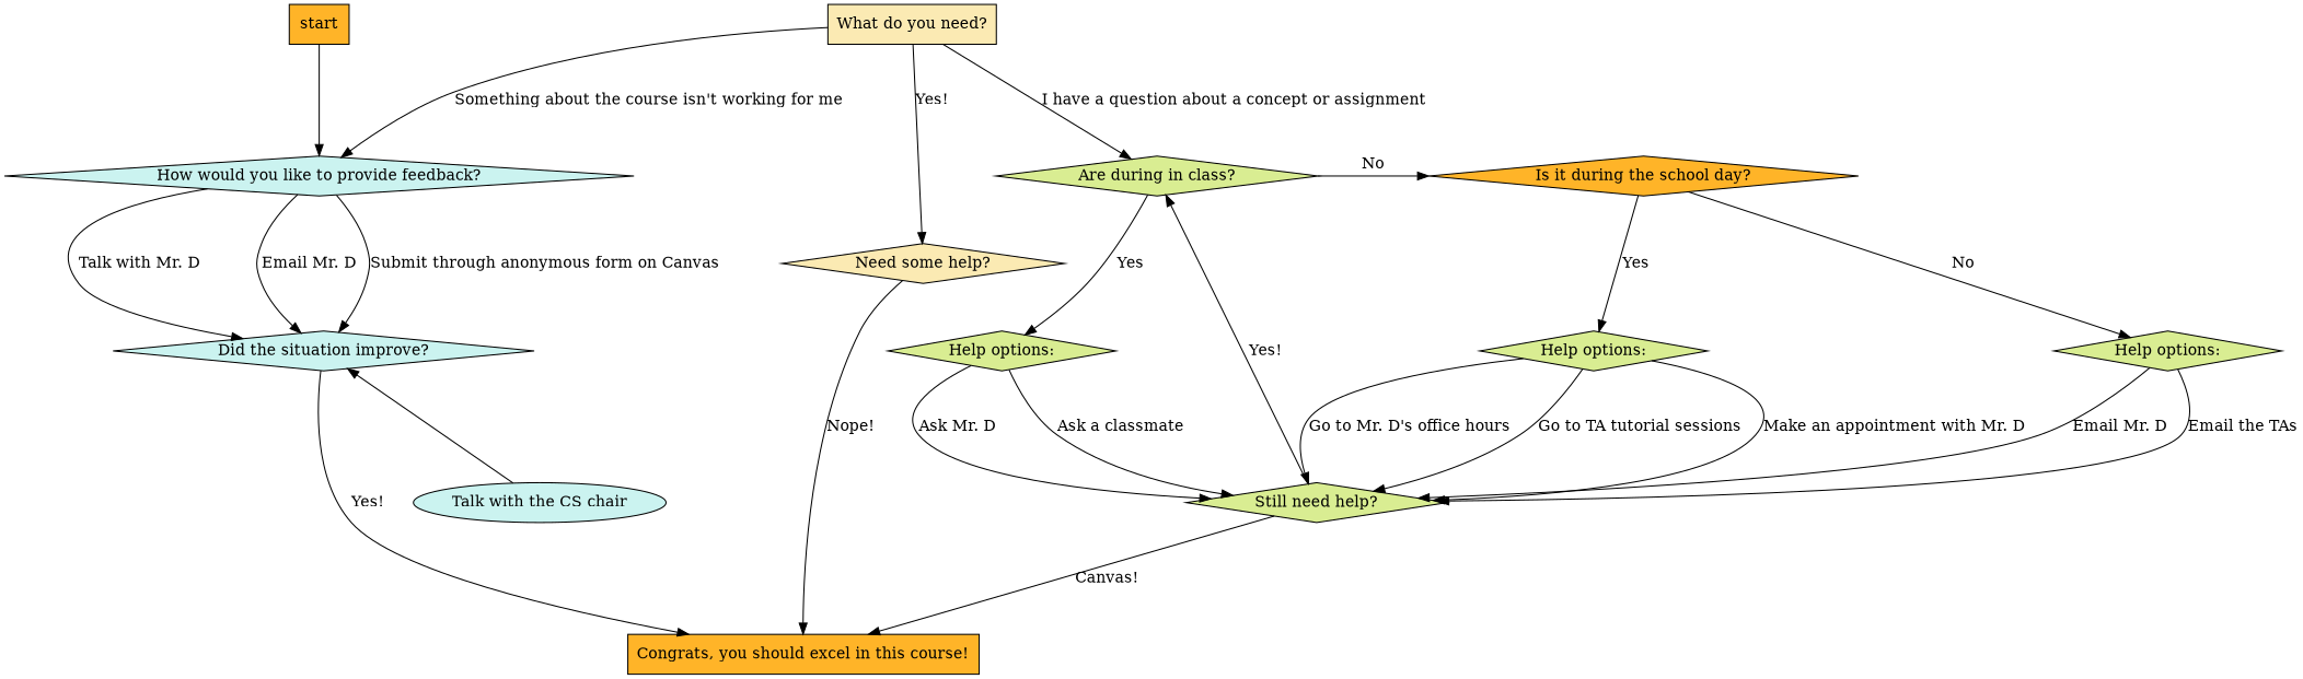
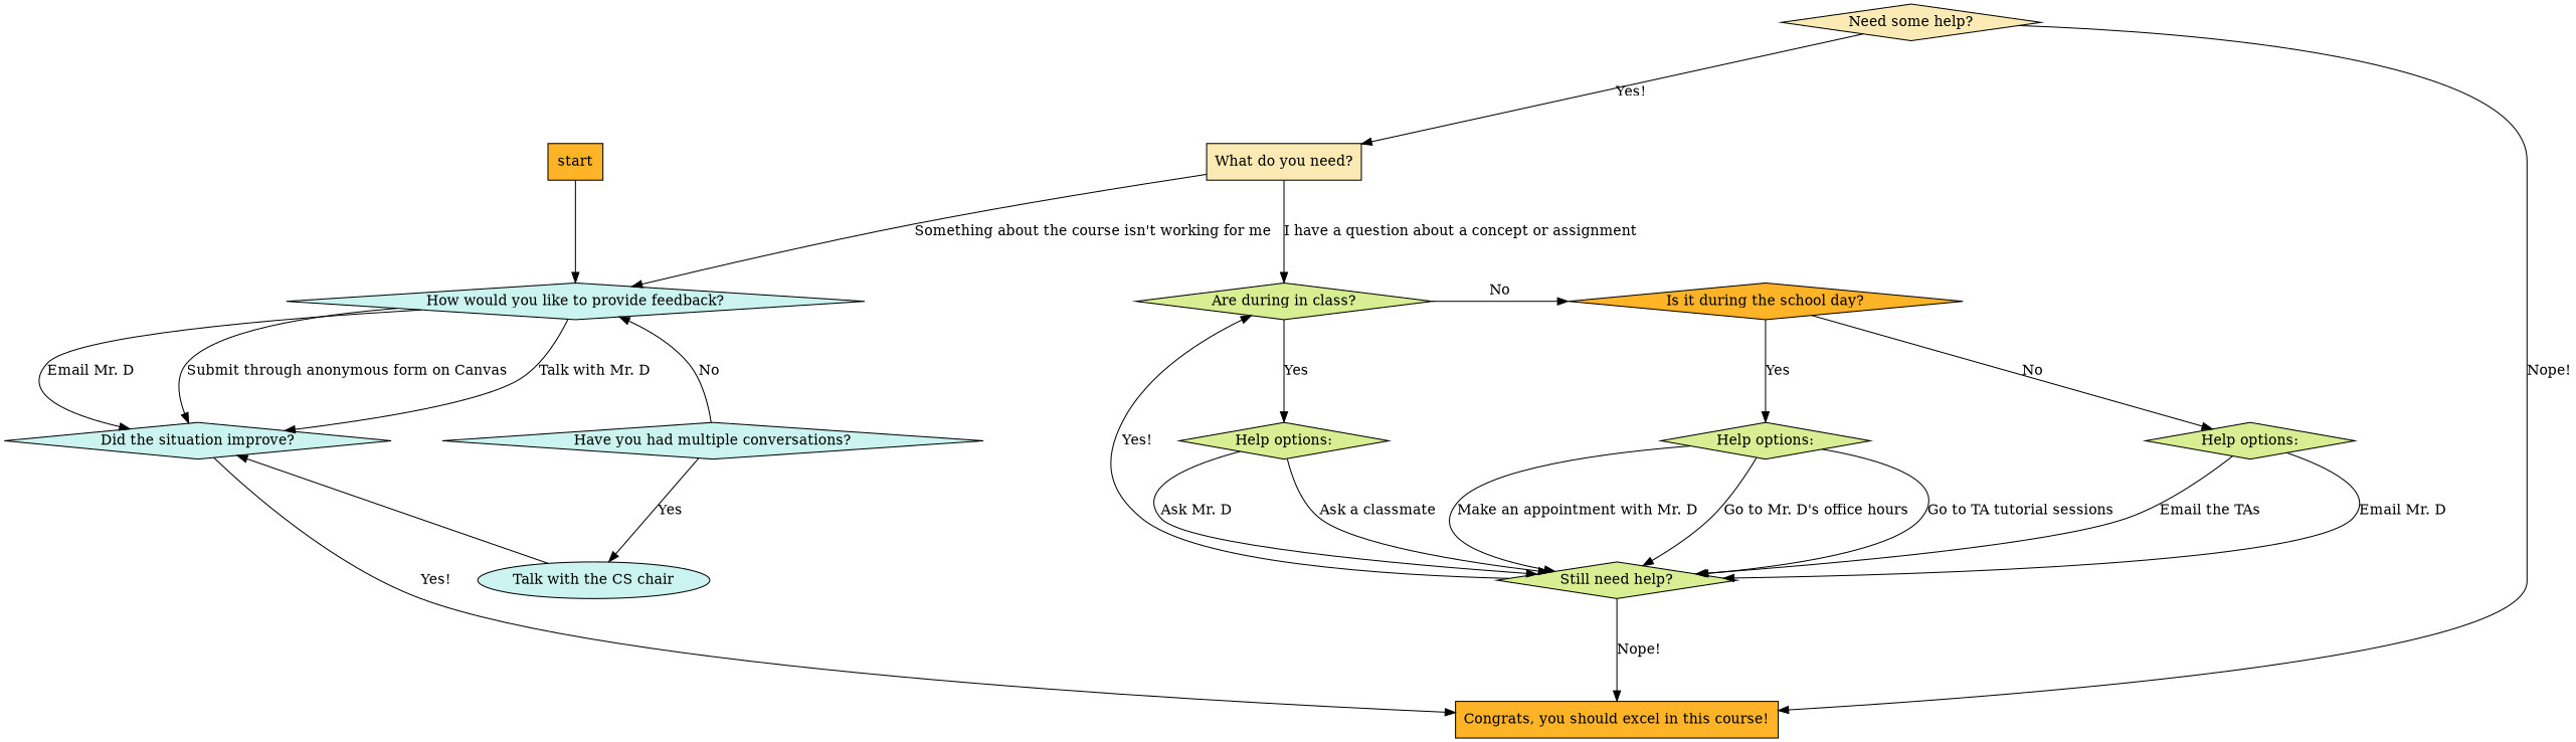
  digraph {
    nodesep=0.7
    rankdir=TB
    ranksep=1.2
    node [fillcolor="#d9ed92" shape=diamond style=filled]
    n1 [fillcolor="#ffb428" label=start shape=rectangle]
    n2 [fillcolor="#fbeab3" label="Need some help?"]
    n3 [fillcolor="#fbeab3" label="What do you need?" shape=box]
    n4 [label="Are during in class?"]
    n5 [fillcolor="#ffb428" label="Is it during the school day?"]
    n6 [fillcolor="#cbf3f0" label="How would you like to provide feedback?"]
    n7 [label="Help options:"]
    n8 [label="Help options:"]
    n9 [label="Help options:"]
    n10 [fillcolor="#cbf3f0" label="Did the situation improve?"]
+   n11 [fillcolor="#cbf3f0" label="Have you had multiple conversations?"]
    n12 [label="Still need help?"]
    n13 [fillcolor="#cbf3f0" label="Talk with the CS chair" shape=oval]
    n14 [fillcolor="#ffb428" label="Congrats, you should excel in this course!" shape=rectangle]
    subgraph sub_1 {
      rank=same
      n1
    }
    subgraph sub_2 {
      rank=same
      n2
    }
    subgraph sub_3 {
      rank=same
      n3
    }
    subgraph sub_4 {
      rank=same
      n4
      n5
      n6
    }
    subgraph sub_5 {
      rank=same
      n7
      n8
      n9
      n10
+     n11
    }
    subgraph sub_6 {
      rank=same
      n12
      n13
    }
    subgraph sub_7 {
      rank=same
      n14
    }
    n1 -> n6
-   n3 -> n2 [label="Yes!"]
+   n2 -> n3 [label="Yes!"]
    n2 -> n14 [label="Nope!"]
    n3 -> n4 [label="I have a question about a concept or assignment"]
    n3 -> n6 [label="Something about the course isn't working for me"]
    n4 -> n5 [label=No]
    n4 -> n7 [label=Yes]
    n5 -> n8 [label=Yes]
    n5 -> n9 [label=No]
    n6 -> n10 [label="Talk with Mr. D"]
    n6 -> n10 [label="Email Mr. D"]
    n6 -> n10 [label="Submit through anonymous form on Canvas"]
    n7 -> n12 [label="Ask Mr. D"]
    n7 -> n12 [label="Ask a classmate"]
    n8 -> n12 [label="Go to Mr. D's office hours"]
    n8 -> n12 [label="Go to TA tutorial sessions"]
    n8 -> n12 [label="Make an appointment with Mr. D"]
    n9 -> n12 [label="Email Mr. D"]
    n9 -> n12 [label="Email the TAs"]
    n10 -> n14 [label="Yes!"]
+   n11 -> n6 [label=No]
+   n11 -> n13 [label=Yes]
    n12 -> n4 [label="Yes!"]
-   n12 -> n14 [label="Canvas!"]
+   n12 -> n14 [label="Nope!"]
    n13 -> n10
  }
